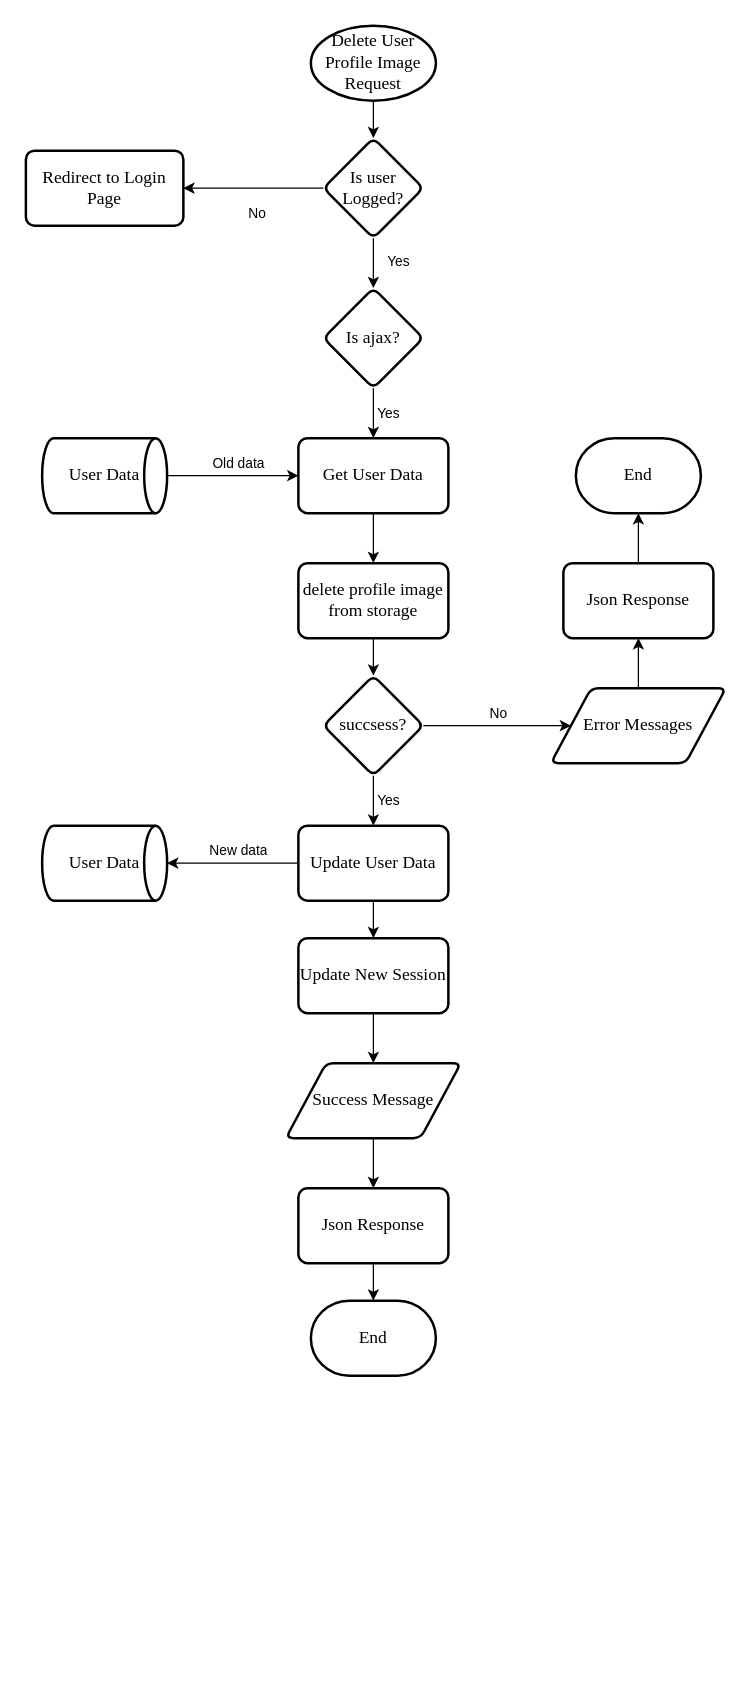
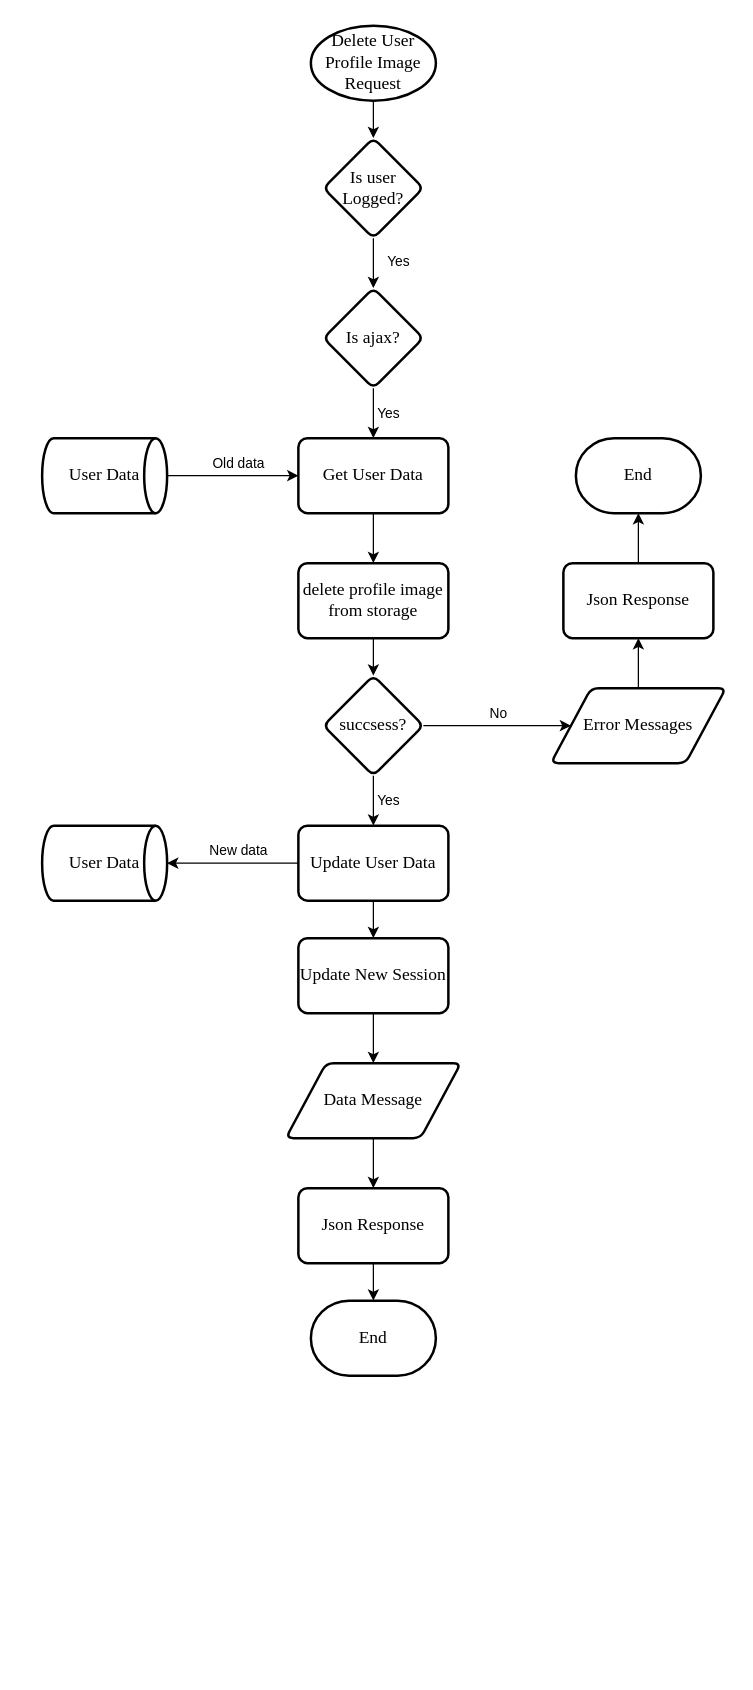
  <mxCell id="0" />
  <mxCell id="1" parent="0" />
  <mxCell id="2" style="edgeStyle=orthogonalEdgeStyle;rounded=0;orthogonalLoop=1;jettySize=auto;html=1;" parent="1" source="3" target="8" edge="1"><mxGeometry relative="1" as="geometry" /></mxCell>
  <mxCell id="3" value="Delete User Profile Image Request" style="strokeWidth=2;html=1;shape=mxgraph.flowchart.start_1;whiteSpace=wrap;fontFamily=Times New Roman;fontSize=14;" parent="1" vertex="1"><mxGeometry x="248" y="20" width="100" height="60" as="geometry" /></mxCell>
  <mxCell id="4" value="" style="edgeStyle=elbowEdgeStyle;rounded=0;orthogonalLoop=1;jettySize=auto;html=1;" parent="1" edge="1"><mxGeometry relative="1" as="geometry"><mxPoint x="298" y="1330" as="sourcePoint" /></mxGeometry></mxCell>
  <mxCell id="5" value="End" style="strokeWidth=2;html=1;shape=mxgraph.flowchart.terminator;whiteSpace=wrap;fontFamily=Times New Roman;fontSize=14;" parent="1" vertex="1"><mxGeometry x="248" y="1040" width="100" height="60" as="geometry" /></mxCell>
- <mxCell id="6" value="No" style="edgeStyle=orthogonalEdgeStyle;rounded=0;orthogonalLoop=1;jettySize=auto;html=1;" parent="1" source="8" target="9" edge="1"><mxGeometry x="-0.061" y="20" relative="1" as="geometry"><mxPoint as="offset" /></mxGeometry></mxCell>
  <mxCell id="7" value="Yes" style="edgeStyle=orthogonalEdgeStyle;rounded=0;orthogonalLoop=1;jettySize=auto;html=1;" parent="1" source="8" target="11" edge="1"><mxGeometry x="-0.071" y="20" relative="1" as="geometry"><mxPoint x="298" y="230" as="targetPoint" /><mxPoint as="offset" /></mxGeometry></mxCell>
  <mxCell id="8" value="Is user&lt;br&gt;Logged?" style="rhombus;whiteSpace=wrap;html=1;fontSize=14;fontFamily=Times New Roman;strokeWidth=2;rounded=1;arcSize=12;" parent="1" vertex="1"><mxGeometry x="258" y="110" width="80" height="80" as="geometry" /></mxCell>
- <mxCell id="9" value="Redirect to Login Page" style="rounded=1;whiteSpace=wrap;html=1;absoluteArcSize=1;arcSize=14;strokeWidth=2;fontFamily=Times New Roman;fontSize=14;" parent="1" vertex="1"><mxGeometry x="20" y="120" width="126" height="60" as="geometry" /></mxCell>
  <mxCell id="10" value="Yes" style="edgeStyle=orthogonalEdgeStyle;rounded=0;orthogonalLoop=1;jettySize=auto;html=1;" parent="1" source="11" target="13" edge="1"><mxGeometry y="12" relative="1" as="geometry"><mxPoint as="offset" /></mxGeometry></mxCell>
  <mxCell id="11" value="Is ajax?" style="rhombus;whiteSpace=wrap;html=1;fontSize=14;fontFamily=Times New Roman;strokeWidth=2;rounded=1;arcSize=12;" parent="1" vertex="1"><mxGeometry x="258" y="230" width="80" height="80" as="geometry" /></mxCell>
  <mxCell id="12" value="" style="edgeStyle=orthogonalEdgeStyle;rounded=0;orthogonalLoop=1;jettySize=auto;html=1;" parent="1" source="13" target="17" edge="1"><mxGeometry relative="1" as="geometry" /></mxCell>
  <mxCell id="13" value="Get User Data" style="whiteSpace=wrap;html=1;fontSize=14;fontFamily=Times New Roman;strokeWidth=2;rounded=1;arcSize=12;" parent="1" vertex="1"><mxGeometry x="238" y="350" width="120" height="60" as="geometry" /></mxCell>
  <mxCell id="14" value="Old data" style="edgeStyle=orthogonalEdgeStyle;rounded=0;orthogonalLoop=1;jettySize=auto;html=1;" parent="1" source="15" target="13" edge="1"><mxGeometry x="0.086" y="10" relative="1" as="geometry"><mxPoint as="offset" /></mxGeometry></mxCell>
  <mxCell id="15" value="User Data" style="strokeWidth=2;html=1;shape=mxgraph.flowchart.direct_data;whiteSpace=wrap;fontFamily=Times New Roman;fontSize=14;" parent="1" vertex="1"><mxGeometry x="33" y="350" width="100" height="60" as="geometry" /></mxCell>
  <mxCell id="16" value="" style="edgeStyle=orthogonalEdgeStyle;rounded=0;orthogonalLoop=1;jettySize=auto;html=1;" parent="1" source="17" target="20" edge="1"><mxGeometry relative="1" as="geometry" /></mxCell>
  <mxCell id="17" value="delete profile image from storage" style="whiteSpace=wrap;html=1;fontSize=14;fontFamily=Times New Roman;strokeWidth=2;rounded=1;arcSize=12;" parent="1" vertex="1"><mxGeometry x="238" y="450" width="120" height="60" as="geometry" /></mxCell>
  <mxCell id="18" value="Yes" style="edgeStyle=orthogonalEdgeStyle;rounded=0;orthogonalLoop=1;jettySize=auto;html=1;" parent="1" source="20" target="23" edge="1"><mxGeometry y="12" relative="1" as="geometry"><mxPoint as="offset" /></mxGeometry></mxCell>
  <mxCell id="19" value="No" style="edgeStyle=orthogonalEdgeStyle;rounded=0;orthogonalLoop=1;jettySize=auto;html=1;" parent="1" source="20" target="26" edge="1"><mxGeometry x="0.012" y="10" relative="1" as="geometry"><mxPoint x="500" y="580" as="targetPoint" /><mxPoint as="offset" /></mxGeometry></mxCell>
  <mxCell id="20" value="succsess?" style="rhombus;whiteSpace=wrap;html=1;fontSize=14;fontFamily=Times New Roman;strokeWidth=2;rounded=1;arcSize=12;" parent="1" vertex="1"><mxGeometry x="258" y="540" width="80" height="80" as="geometry" /></mxCell>
  <mxCell id="21" value="New data" style="edgeStyle=orthogonalEdgeStyle;rounded=0;orthogonalLoop=1;jettySize=auto;html=1;" parent="1" source="23" target="24" edge="1"><mxGeometry x="-0.086" y="-10" relative="1" as="geometry"><mxPoint as="offset" /></mxGeometry></mxCell>
  <mxCell id="22" value="" style="edgeStyle=orthogonalEdgeStyle;rounded=0;orthogonalLoop=1;jettySize=auto;html=1;" parent="1" source="23" target="30" edge="1"><mxGeometry relative="1" as="geometry" /></mxCell>
  <mxCell id="23" value="Update User Data" style="whiteSpace=wrap;html=1;fontSize=14;fontFamily=Times New Roman;strokeWidth=2;rounded=1;arcSize=12;" parent="1" vertex="1"><mxGeometry x="238" y="660" width="120" height="60" as="geometry" /></mxCell>
  <mxCell id="24" value="User Data" style="strokeWidth=2;html=1;shape=mxgraph.flowchart.direct_data;whiteSpace=wrap;fontFamily=Times New Roman;fontSize=14;" parent="1" vertex="1"><mxGeometry x="33" y="660" width="100" height="60" as="geometry" /></mxCell>
  <mxCell id="25" value="" style="edgeStyle=orthogonalEdgeStyle;rounded=0;orthogonalLoop=1;jettySize=auto;html=1;" parent="1" source="26" target="28" edge="1"><mxGeometry relative="1" as="geometry" /></mxCell>
  <mxCell id="26" value="Error Messages" style="shape=parallelogram;html=1;strokeWidth=2;perimeter=parallelogramPerimeter;whiteSpace=wrap;rounded=1;arcSize=12;size=0.23;fontFamily=Times New Roman;fontSize=14;" parent="1" vertex="1"><mxGeometry x="440" y="550" width="140" height="60" as="geometry" /></mxCell>
  <mxCell id="27" style="edgeStyle=orthogonalEdgeStyle;rounded=0;orthogonalLoop=1;jettySize=auto;html=1;" parent="1" source="28" target="35" edge="1"><mxGeometry relative="1" as="geometry" /></mxCell>
  <mxCell id="28" value="Json Response" style="whiteSpace=wrap;html=1;fontSize=14;fontFamily=Times New Roman;strokeWidth=2;rounded=1;arcSize=12;" parent="1" vertex="1"><mxGeometry x="450" y="450" width="120" height="60" as="geometry" /></mxCell>
  <mxCell id="29" style="edgeStyle=orthogonalEdgeStyle;rounded=0;orthogonalLoop=1;jettySize=auto;html=1;" parent="1" source="30" target="32" edge="1"><mxGeometry relative="1" as="geometry" /></mxCell>
  <mxCell id="30" value="Update New Session" style="whiteSpace=wrap;html=1;fontSize=14;fontFamily=Times New Roman;strokeWidth=2;rounded=1;arcSize=12;" parent="1" vertex="1"><mxGeometry x="238" y="750" width="120" height="60" as="geometry" /></mxCell>
  <mxCell id="31" style="edgeStyle=orthogonalEdgeStyle;rounded=0;orthogonalLoop=1;jettySize=auto;html=1;" parent="1" source="32" target="34" edge="1"><mxGeometry relative="1" as="geometry" /></mxCell>
- <mxCell id="32" value="Success Message" style="shape=parallelogram;html=1;strokeWidth=2;perimeter=parallelogramPerimeter;whiteSpace=wrap;rounded=1;arcSize=12;size=0.23;fontFamily=Times New Roman;fontSize=14;" parent="1" vertex="1"><mxGeometry x="228" y="850" width="140" height="60" as="geometry" /></mxCell>
+ <mxCell id="32" value="Data Message" style="shape=parallelogram;html=1;strokeWidth=2;perimeter=parallelogramPerimeter;whiteSpace=wrap;rounded=1;arcSize=12;size=0.23;fontFamily=Times New Roman;fontSize=14;" parent="1" vertex="1"><mxGeometry x="228" y="850" width="140" height="60" as="geometry" /></mxCell>
  <mxCell id="33" style="edgeStyle=orthogonalEdgeStyle;rounded=0;orthogonalLoop=1;jettySize=auto;html=1;" parent="1" source="34" target="5" edge="1"><mxGeometry relative="1" as="geometry" /></mxCell>
  <mxCell id="34" value="Json Response" style="whiteSpace=wrap;html=1;fontSize=14;fontFamily=Times New Roman;strokeWidth=2;rounded=1;arcSize=12;" parent="1" vertex="1"><mxGeometry x="238" y="950" width="120" height="60" as="geometry" /></mxCell>
  <mxCell id="35" value="End" style="strokeWidth=2;html=1;shape=mxgraph.flowchart.terminator;whiteSpace=wrap;fontFamily=Times New Roman;fontSize=14;" parent="1" vertex="1"><mxGeometry x="460" y="350" width="100" height="60" as="geometry" /></mxCell>
